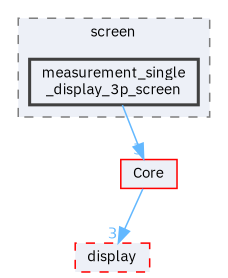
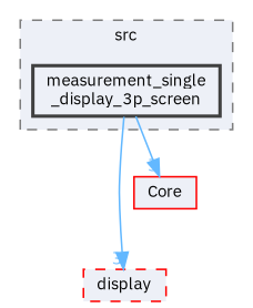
  digraph {
    compound=true
    fontname="IBM Plex Sans"
    node [color=red fillcolor="#edf0f7" fontname="IBM Plex Sans" fontsize=10 shape=box]
    edge [color=steelblue1 fontcolor=steelblue1 fontname="IBM Plex Sans" fontsize=10 headlabel=3 labeldistance=1.5 labelfontname=Helvetica labelfontsize=10]
    n1 [color=grey25 height=0.2 label="measurement_single\l_display_3p_screen" style="filled,bold" width=0.4]
    n2 [height=0.2 label=display style="filled,dashed" width=0.4]
    n3 [height=0.2 label=Core style=filled width=0.4]
    subgraph cluster_1 {
      bgcolor="#edf0f7"
      fontsize=10
-     label=screen
+     label=src
      pencolor=grey50
      style="filled,dashed"
      n1
    }
-   n3 -> n2
+   n1 -> n2
    n1 -> n3
  }
